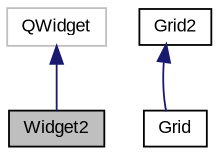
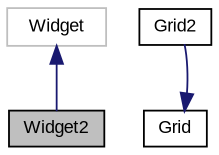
  digraph {
    fontname="Liberation Sans"
    node [color=black fillcolor=white fontname="Liberation Sans" fontsize=10 shape=record style=filled]
    edge [color=midnightblue dir=back fontname="Liberation Sans" fontsize=10 labelfontname=Helvetica labelfontsize=10 style=solid]
    n1 [fillcolor=grey75 fontcolor=black height=0.2 label=Widget2 width=0.4]
-   n2 [color=grey75 height=0.2 label=QWidget width=0.4]
+   n2 [color=grey75 height=0.2 label=Widget width=0.4]
    n3 [height=0.2 label=Grid2 width=0.4]
    n4 [height=0.2 label=Grid width=0.4]
    n2 -> n1
-   n3 -> n4
+   n4 -> n3
  }
